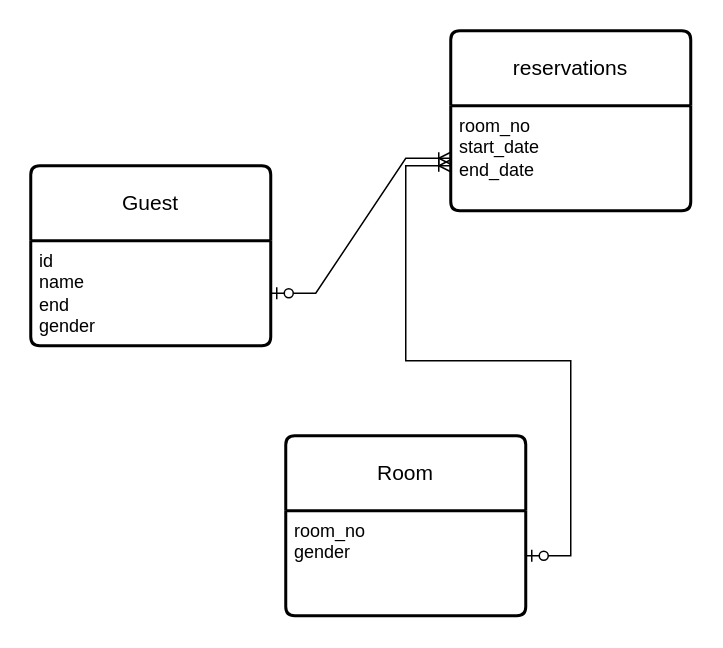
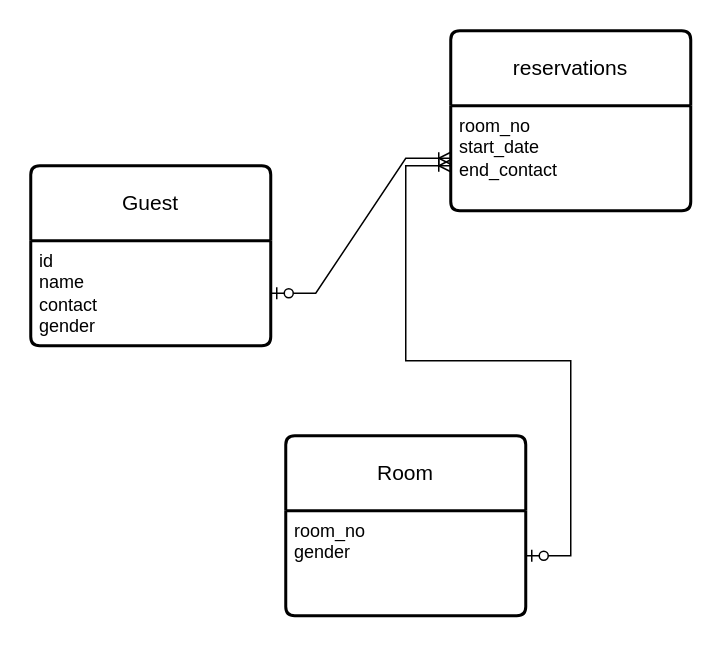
  <mxCell id="0" />
  <mxCell id="1" parent="0" />
  <mxCell id="2" value="Guest" style="swimlane;childLayout=stackLayout;horizontal=1;startSize=50;horizontalStack=0;rounded=1;fontSize=14;fontStyle=0;strokeWidth=2;resizeParent=0;resizeLast=1;shadow=0;dashed=0;align=center;arcSize=4;whiteSpace=wrap;html=1;" vertex="1" parent="1"><mxGeometry x="20" y="110" width="160" height="120" as="geometry" /></mxCell>
- <mxCell id="3" value="id&lt;br&gt;name&lt;br&gt;end&lt;br&gt;gender" style="align=left;strokeColor=none;fillColor=none;spacingLeft=4;fontSize=12;verticalAlign=top;resizable=0;rotatable=0;part=1;html=1;" vertex="1" parent="2"><mxGeometry y="50" width="160" height="70" as="geometry" /></mxCell>
+ <mxCell id="3" value="id&lt;br&gt;name&lt;br&gt;contact&lt;br&gt;gender" style="align=left;strokeColor=none;fillColor=none;spacingLeft=4;fontSize=12;verticalAlign=top;resizable=0;rotatable=0;part=1;html=1;" vertex="1" parent="2"><mxGeometry y="50" width="160" height="70" as="geometry" /></mxCell>
  <mxCell id="4" value="reservations" style="swimlane;childLayout=stackLayout;horizontal=1;startSize=50;horizontalStack=0;rounded=1;fontSize=14;fontStyle=0;strokeWidth=2;resizeParent=0;resizeLast=1;shadow=0;dashed=0;align=center;arcSize=4;whiteSpace=wrap;html=1;" vertex="1" parent="1"><mxGeometry x="300" y="20" width="160" height="120" as="geometry" /></mxCell>
- <mxCell id="5" value="room_no&lt;br&gt;start_date&lt;br&gt;end_date" style="align=left;strokeColor=none;fillColor=none;spacingLeft=4;fontSize=12;verticalAlign=top;resizable=0;rotatable=0;part=1;html=1;" vertex="1" parent="4"><mxGeometry y="50" width="160" height="70" as="geometry" /></mxCell>
+ <mxCell id="5" value="room_no&lt;br&gt;start_date&lt;br&gt;end_contact" style="align=left;strokeColor=none;fillColor=none;spacingLeft=4;fontSize=12;verticalAlign=top;resizable=0;rotatable=0;part=1;html=1;" vertex="1" parent="4"><mxGeometry y="50" width="160" height="70" as="geometry" /></mxCell>
  <mxCell id="6" value="Room" style="swimlane;childLayout=stackLayout;horizontal=1;startSize=50;horizontalStack=0;rounded=1;fontSize=14;fontStyle=0;strokeWidth=2;resizeParent=0;resizeLast=1;shadow=0;dashed=0;align=center;arcSize=4;whiteSpace=wrap;html=1;" vertex="1" parent="1"><mxGeometry x="190" y="290" width="160" height="120" as="geometry" /></mxCell>
  <mxCell id="7" value="room_no&lt;br&gt;gender&lt;br&gt;" style="align=left;strokeColor=none;fillColor=none;spacingLeft=4;fontSize=12;verticalAlign=top;resizable=0;rotatable=0;part=1;html=1;" vertex="1" parent="6"><mxGeometry y="50" width="160" height="70" as="geometry" /></mxCell>
  <mxCell id="8" value="" style="edgeStyle=entityRelationEdgeStyle;fontSize=12;html=1;endArrow=ERoneToMany;startArrow=ERzeroToOne;rounded=0;" edge="1" parent="1" source="3" target="5"><mxGeometry width="100" height="100" relative="1" as="geometry"><mxPoint x="210" y="160" as="sourcePoint" /><mxPoint x="310" y="60" as="targetPoint" /></mxGeometry></mxCell>
  <mxCell id="9" value="" style="edgeStyle=entityRelationEdgeStyle;fontSize=12;html=1;endArrow=ERoneToMany;startArrow=ERzeroToOne;rounded=0;" edge="1" parent="1"><mxGeometry width="100" height="100" relative="1" as="geometry"><mxPoint x="350" y="370" as="sourcePoint" /><mxPoint x="300" y="110" as="targetPoint" /></mxGeometry></mxCell>
